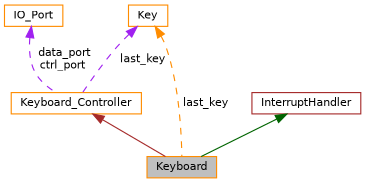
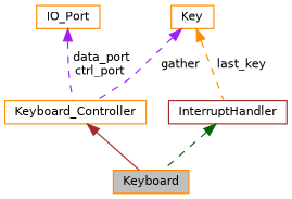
  digraph {
    node [color=darkorange fontname=Helvetica fontsize=10 shape=record]
    edge [color=purple dir=back fontname=Helvetica fontsize=10 labelfontname=Helvetica labelfontsize=10 style=dashed]
    n1 [fillcolor=grey75 fontcolor=black height=0.2 label=Keyboard style=filled width=0.4]
    n2 [height=0.2 label=Keyboard_Controller width=0.4]
    n3 [height=0.2 label=IO_Port width=0.4]
    n4 [height=0.2 label=Key width=0.4]
    n5 [color=brown height=0.2 label=InterruptHandler width=0.4]
    n2 -> n1 [color=brown style=solid]
    n3 -> n2 [label=" data_port\nctrl_port"]
-   n4 -> n1 [color=darkorange label=" last_key"]
-   n4 -> n2 [label=" last_key"]
-   n5 -> n1 [color=darkgreen style=solid]
+   n4 -> n5 [color=darkorange label=" last_key"]
+   n4 -> n2 [label=" gather"]
+   n5 -> n1 [color=darkgreen]
  }
